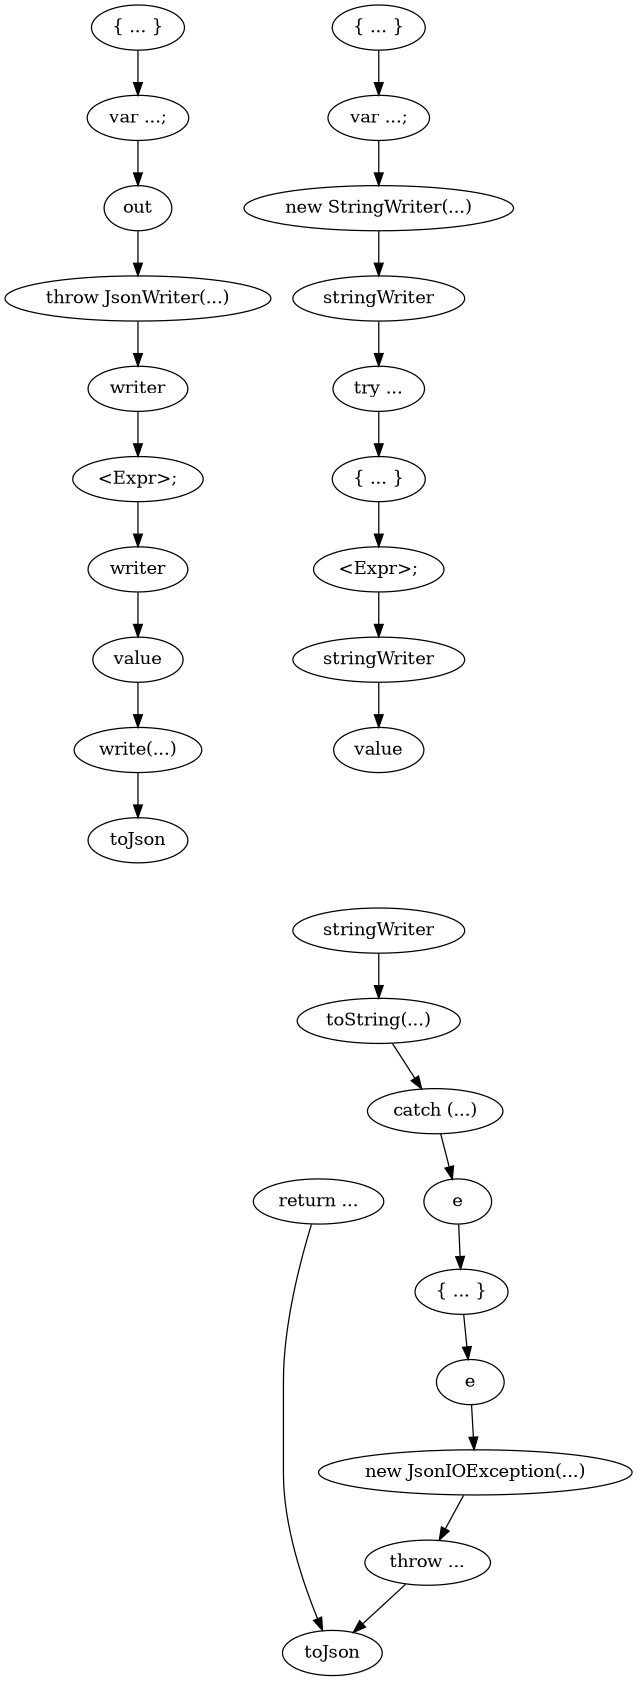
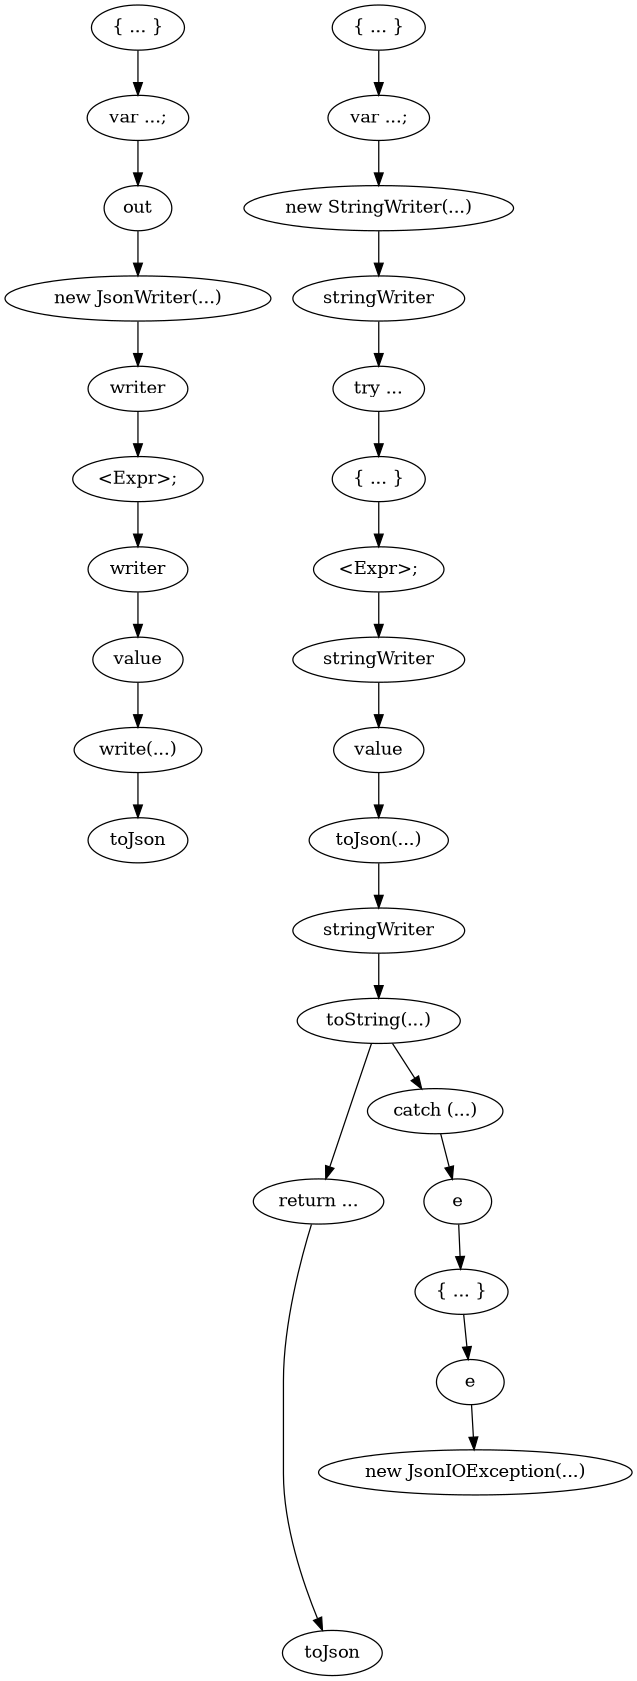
  digraph {
    compound=true
    n1 [label="{ ... }"]
    n2 [label="var ...;"]
    n3 [label=out]
-   n4 [label="throw JsonWriter(...)"]
+   n4 [label="new JsonWriter(...)"]
    n5 [label=writer]
    n6 [label="<Expr>;"]
    n7 [label=writer]
    n8 [label=value]
    n9 [label="write(...)"]
    n10 [label=toJson]
    n11 [label="{ ... }"]
    n12 [label="var ...;"]
    n13 [label="new StringWriter(...)"]
    n14 [label=stringWriter]
    n15 [label="try ..."]
    n16 [label="{ ... }"]
    n17 [label="<Expr>;"]
    n18 [label=stringWriter]
    n19 [label="return ..."]
    n20 [label=toJson]
    n21 [label=value]
    n22 [label="catch (...)"]
    n23 [label=e]
    n24 [label="{ ... }"]
    n25 [label=e]
+   n26 [label="toJson(...)"]
    n27 [label=stringWriter]
    n28 [label="toString(...)"]
    n29 [label="new JsonIOException(...)"]
-   n30 [label="throw ..."]
    n1 -> n2
    n2 -> n3
    n3 -> n4
    n4 -> n5
    n5 -> n6
    n6 -> n7
    n7 -> n8
    n8 -> n9
    n9 -> n10
    n11 -> n12
    n12 -> n13
    n13 -> n14
    n14 -> n15
    n15 -> n16
    n16 -> n17
    n17 -> n18
    n18 -> n21
    n19 -> n20
+   n21 -> n26
    n22 -> n23
    n23 -> n24
    n24 -> n25
    n25 -> n29
+   n26 -> n27
    n27 -> n28
+   n28 -> n19
    n28 -> n22
-   n29 -> n30
-   n30 -> n20
  }
